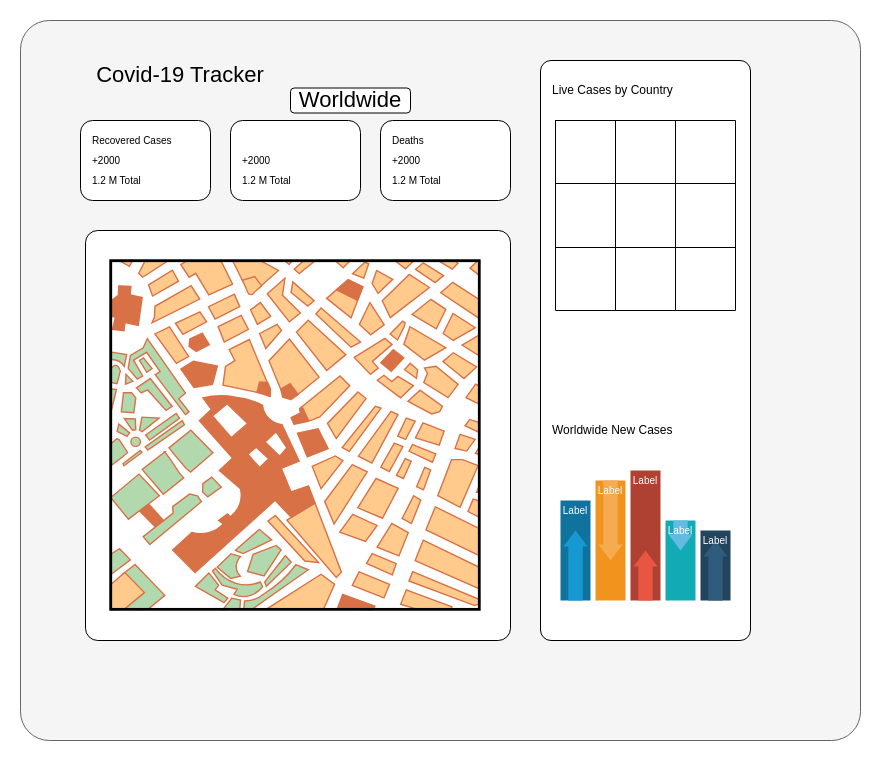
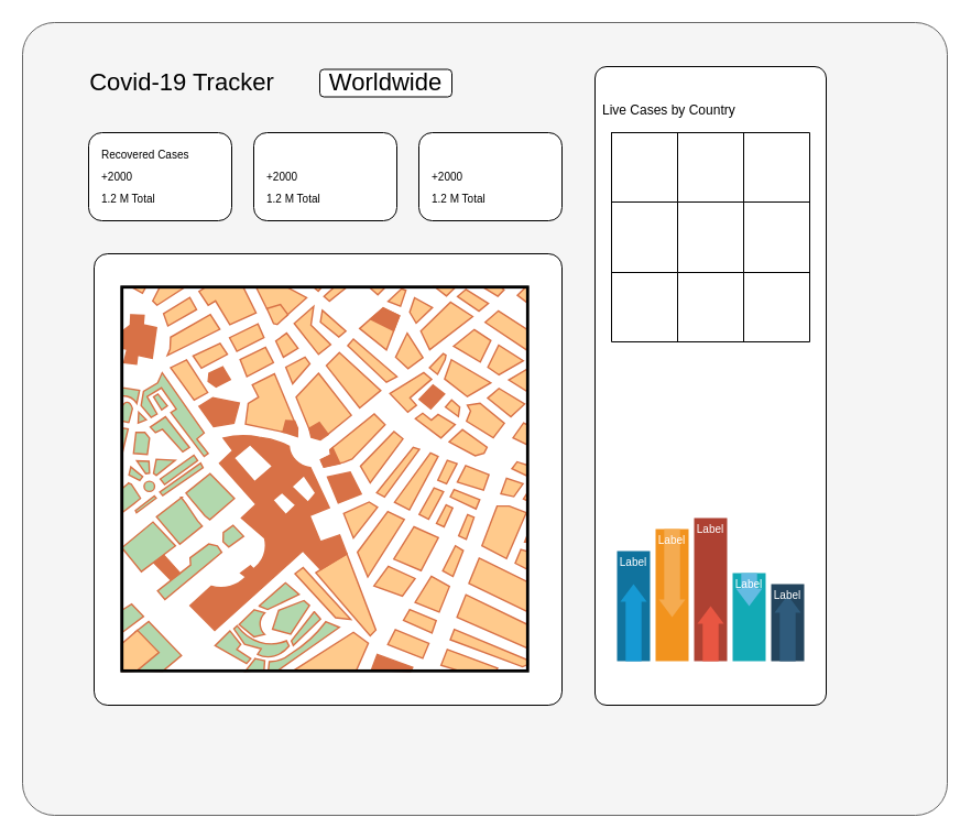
  <mxCell id="0" />
  <mxCell id="1" parent="0" />
  <mxCell id="2" value="" style="rounded=1;whiteSpace=wrap;html=1;direction=west;arcSize=4;fillColor=#f5f5f5;strokeColor=#666666;fontColor=#333333;" vertex="1" parent="1"><mxGeometry x="20" y="20" width="840" height="720" as="geometry" /></mxCell>
- <mxCell id="3" value="&lt;font style=&quot;font-size: 22px&quot;&gt;Covid-19 Tracker&lt;/font&gt;" style="text;html=1;strokeColor=none;fillColor=none;align=center;verticalAlign=middle;whiteSpace=wrap;rounded=0;fontSize=22;" vertex="1" parent="1"><mxGeometry x="85" y="60" width="190" height="30" as="geometry" /></mxCell>
- <mxCell id="4" value="&lt;font style=&quot;font-size: 22px&quot;&gt;Worldwide&lt;/font&gt;" style="rounded=1;whiteSpace=wrap;html=1;" vertex="1" parent="1"><mxGeometry x="290" y="87.5" width="120" height="25" as="geometry" /></mxCell>
+ <mxCell id="3" value="&lt;font style=&quot;font-size: 22px&quot;&gt;Covid-19 Tracker&lt;/font&gt;" style="text;html=1;strokeColor=none;fillColor=none;align=center;verticalAlign=middle;whiteSpace=wrap;rounded=0;fontSize=22;" vertex="1" parent="1"><mxGeometry x="70" y="60" width="190" height="30" as="geometry" /></mxCell>
+ <mxCell id="4" value="&lt;font style=&quot;font-size: 22px&quot;&gt;Worldwide&lt;/font&gt;" style="rounded=1;whiteSpace=wrap;html=1;" vertex="1" parent="1"><mxGeometry x="290" y="62.5" width="120" height="25" as="geometry" /></mxCell>
  <mxCell id="5" value="" style="rounded=1;whiteSpace=wrap;html=1;" vertex="1" parent="1"><mxGeometry x="80" y="120" width="130" height="80" as="geometry" /></mxCell>
  <mxCell id="6" value="&lt;font style=&quot;font-size: 10px&quot;&gt;Recovered Cases&lt;/font&gt;" style="text;html=1;strokeColor=none;fillColor=none;align=left;verticalAlign=middle;whiteSpace=wrap;rounded=0;" vertex="1" parent="1"><mxGeometry x="90" y="130" width="110" height="20" as="geometry" /></mxCell>
  <mxCell id="7" value="&lt;font style=&quot;font-size: 10px&quot;&gt;+2000&lt;/font&gt;" style="text;html=1;strokeColor=none;fillColor=none;align=left;verticalAlign=middle;whiteSpace=wrap;rounded=0;" vertex="1" parent="1"><mxGeometry x="90" y="150" width="70" height="20" as="geometry" /></mxCell>
  <mxCell id="8" value="&lt;font style=&quot;font-size: 10px&quot;&gt;1.2 M Total&lt;br&gt;&lt;/font&gt;" style="text;html=1;strokeColor=none;fillColor=none;align=left;verticalAlign=middle;whiteSpace=wrap;rounded=0;" vertex="1" parent="1"><mxGeometry x="90" y="170" width="110" height="20" as="geometry" /></mxCell>
  <mxCell id="9" value="" style="rounded=1;whiteSpace=wrap;html=1;" vertex="1" parent="1"><mxGeometry x="230" y="120" width="130" height="80" as="geometry" /></mxCell>
  <mxCell id="10" value="&lt;font style=&quot;font-size: 10px&quot;&gt;+2000&lt;/font&gt;" style="text;html=1;strokeColor=none;fillColor=none;align=left;verticalAlign=middle;whiteSpace=wrap;rounded=0;" vertex="1" parent="1"><mxGeometry x="240" y="150" width="70" height="20" as="geometry" /></mxCell>
  <mxCell id="11" value="&lt;font style=&quot;font-size: 10px&quot;&gt;1.2 M Total&lt;br&gt;&lt;/font&gt;" style="text;html=1;strokeColor=none;fillColor=none;align=left;verticalAlign=middle;whiteSpace=wrap;rounded=0;" vertex="1" parent="1"><mxGeometry x="240" y="170" width="110" height="20" as="geometry" /></mxCell>
  <mxCell id="12" value="" style="rounded=1;whiteSpace=wrap;html=1;" vertex="1" parent="1"><mxGeometry x="380" y="120" width="130" height="80" as="geometry" /></mxCell>
- <mxCell id="13" value="&lt;font style=&quot;font-size: 10px&quot;&gt;Deaths&lt;br&gt;&lt;/font&gt;" style="text;html=1;strokeColor=none;fillColor=none;align=left;verticalAlign=middle;whiteSpace=wrap;rounded=0;" vertex="1" parent="1"><mxGeometry x="390" y="130" width="110" height="20" as="geometry" /></mxCell>
  <mxCell id="14" value="&lt;font style=&quot;font-size: 10px&quot;&gt;+2000&lt;/font&gt;" style="text;html=1;strokeColor=none;fillColor=none;align=left;verticalAlign=middle;whiteSpace=wrap;rounded=0;" vertex="1" parent="1"><mxGeometry x="390" y="150" width="70" height="20" as="geometry" /></mxCell>
  <mxCell id="15" value="&lt;font style=&quot;font-size: 10px&quot;&gt;1.2 M Total&lt;br&gt;&lt;/font&gt;" style="text;html=1;strokeColor=none;fillColor=none;align=left;verticalAlign=middle;whiteSpace=wrap;rounded=0;" vertex="1" parent="1"><mxGeometry x="390" y="170" width="110" height="20" as="geometry" /></mxCell>
  <mxCell id="16" value="" style="rounded=1;whiteSpace=wrap;html=1;arcSize=3;" vertex="1" parent="1"><mxGeometry x="85" y="230" width="425" height="410" as="geometry" /></mxCell>
  <mxCell id="17" value="" style="verticalLabelPosition=bottom;shadow=0;dashed=0;align=center;html=1;verticalAlign=top;strokeWidth=1;shape=mxgraph.mockup.misc.map;" vertex="1" parent="1"><mxGeometry x="110" y="260" width="370" height="350" as="geometry" /></mxCell>
  <mxCell id="18" value="" style="rounded=1;whiteSpace=wrap;html=1;arcSize=5;" vertex="1" parent="1"><mxGeometry x="540" y="60" width="210" height="580" as="geometry" /></mxCell>
- <mxCell id="19" value="Live Cases by Country" style="text;html=1;strokeColor=none;fillColor=none;align=left;verticalAlign=middle;whiteSpace=wrap;rounded=0;" vertex="1" parent="1"><mxGeometry x="550" y="80" width="160" height="20" as="geometry" /></mxCell>
- <mxCell id="20" value="Worldwide New Cases" style="text;html=1;strokeColor=none;fillColor=none;align=left;verticalAlign=middle;whiteSpace=wrap;rounded=0;" vertex="1" parent="1"><mxGeometry x="550" y="420" width="160" height="20" as="geometry" /></mxCell>
+ <mxCell id="19" value="Live Cases by Country" style="text;html=1;strokeColor=none;fillColor=none;align=left;verticalAlign=middle;whiteSpace=wrap;rounded=0;" vertex="1" parent="1"><mxGeometry x="545" y="90" width="160" height="20" as="geometry" /></mxCell>
  <mxCell id="21" value="" style="fillColor=#10739E;strokeColor=none;" vertex="1" parent="1"><mxGeometry x="560" y="500" width="30" height="100" as="geometry" /></mxCell>
  <mxCell id="22" value="" style="shape=mxgraph.arrows2.arrow;dy=0.4;dx=16;notch=0;direction=north;fillColor=#1699D3;strokeColor=none;" vertex="1" parent="21"><mxGeometry x="3" y="30" width="24" height="70" as="geometry" /></mxCell>
  <mxCell id="23" value="Label" style="text;html=1;align=center;verticalAlign=middle;whiteSpace=wrap;fontColor=#FFFFFF;fontSize=10;" vertex="1" parent="21"><mxGeometry width="30" height="20" as="geometry" /></mxCell>
  <mxCell id="24" value="" style="fillColor=#F2931E;strokeColor=none;" vertex="1" parent="1"><mxGeometry x="595" y="480" width="30" height="120" as="geometry" /></mxCell>
  <mxCell id="25" value="" style="shape=mxgraph.arrows2.arrow;dy=0.4;dx=16;notch=0;direction=south;fillColor=#F5AB50;strokeColor=none;" vertex="1" parent="24"><mxGeometry x="3" width="24" height="80" as="geometry" /></mxCell>
  <mxCell id="26" value="Label" style="text;html=1;align=center;verticalAlign=middle;whiteSpace=wrap;fontColor=#FFFFFF;fontSize=10;" vertex="1" parent="24"><mxGeometry width="30" height="20" as="geometry" /></mxCell>
  <mxCell id="27" value="" style="fillColor=#AE4132;strokeColor=none;" vertex="1" parent="1"><mxGeometry x="630" y="470" width="30" height="130" as="geometry" /></mxCell>
  <mxCell id="28" value="" style="shape=mxgraph.arrows2.arrow;dy=0.4;dx=16;notch=0;direction=north;fillColor=#E85642;strokeColor=none;" vertex="1" parent="27"><mxGeometry x="3" y="80" width="24" height="50" as="geometry" /></mxCell>
  <mxCell id="29" value="Label" style="text;html=1;align=center;verticalAlign=middle;whiteSpace=wrap;fontColor=#FFFFFF;fontSize=10;" vertex="1" parent="27"><mxGeometry width="30" height="20" as="geometry" /></mxCell>
  <mxCell id="30" value="" style="fillColor=#12AAB5;strokeColor=none;" vertex="1" parent="1"><mxGeometry x="665" y="520" width="30" height="80" as="geometry" /></mxCell>
  <mxCell id="31" value="" style="shape=mxgraph.arrows2.arrow;dy=0.4;dx=16;notch=0;direction=south;fillColor=#64BBE2;strokeColor=none;" vertex="1" parent="30"><mxGeometry x="3" width="24" height="30" as="geometry" /></mxCell>
  <mxCell id="32" value="Label" style="text;html=1;align=center;verticalAlign=middle;whiteSpace=wrap;fontColor=#FFFFFF;fontSize=10;" vertex="1" parent="30"><mxGeometry width="30" height="20" as="geometry" /></mxCell>
  <mxCell id="33" value="" style="fillColor=#23445D;strokeColor=none;" vertex="1" parent="1"><mxGeometry x="700" y="530" width="30" height="70" as="geometry" /></mxCell>
  <mxCell id="34" value="" style="shape=mxgraph.arrows2.arrow;dy=0.4;dx=16;notch=0;direction=north;fillColor=#2F5B7C;strokeColor=none;" vertex="1" parent="33"><mxGeometry x="3" y="10" width="24" height="60" as="geometry" /></mxCell>
  <mxCell id="35" value="Label" style="text;html=1;align=center;verticalAlign=middle;whiteSpace=wrap;fontColor=#FFFFFF;fontSize=10;" vertex="1" parent="33"><mxGeometry width="30" height="20" as="geometry" /></mxCell>
  <mxCell id="36" value="" style="shape=table;html=1;whiteSpace=wrap;startSize=0;container=1;collapsible=0;childLayout=tableLayout;" vertex="1" parent="1"><mxGeometry x="555" y="120" width="180" height="190" as="geometry" /></mxCell>
  <mxCell id="37" value="" style="shape=partialRectangle;html=1;whiteSpace=wrap;collapsible=0;dropTarget=0;pointerEvents=0;fillColor=none;top=0;left=0;bottom=0;right=0;points=[[0,0.5],[1,0.5]];portConstraint=eastwest;" vertex="1" parent="36"><mxGeometry width="180" height="63" as="geometry" /></mxCell>
  <mxCell id="38" value="" style="shape=partialRectangle;html=1;whiteSpace=wrap;connectable=0;fillColor=none;top=0;left=0;bottom=0;right=0;overflow=hidden;" vertex="1" parent="37"><mxGeometry width="60" height="63" as="geometry" /></mxCell>
  <mxCell id="39" value="" style="shape=partialRectangle;html=1;whiteSpace=wrap;connectable=0;fillColor=none;top=0;left=0;bottom=0;right=0;overflow=hidden;" vertex="1" parent="37"><mxGeometry x="60" width="60" height="63" as="geometry" /></mxCell>
  <mxCell id="40" value="" style="shape=partialRectangle;html=1;whiteSpace=wrap;connectable=0;fillColor=none;top=0;left=0;bottom=0;right=0;overflow=hidden;" vertex="1" parent="37"><mxGeometry x="120" width="60" height="63" as="geometry" /></mxCell>
  <mxCell id="41" value="" style="shape=partialRectangle;html=1;whiteSpace=wrap;collapsible=0;dropTarget=0;pointerEvents=0;fillColor=none;top=0;left=0;bottom=0;right=0;points=[[0,0.5],[1,0.5]];portConstraint=eastwest;" vertex="1" parent="36"><mxGeometry y="63" width="180" height="64" as="geometry" /></mxCell>
  <mxCell id="42" value="" style="shape=partialRectangle;html=1;whiteSpace=wrap;connectable=0;fillColor=none;top=0;left=0;bottom=0;right=0;overflow=hidden;" vertex="1" parent="41"><mxGeometry width="60" height="64" as="geometry" /></mxCell>
  <mxCell id="43" value="" style="shape=partialRectangle;html=1;whiteSpace=wrap;connectable=0;fillColor=none;top=0;left=0;bottom=0;right=0;overflow=hidden;" vertex="1" parent="41"><mxGeometry x="60" width="60" height="64" as="geometry" /></mxCell>
  <mxCell id="44" value="" style="shape=partialRectangle;html=1;whiteSpace=wrap;connectable=0;fillColor=none;top=0;left=0;bottom=0;right=0;overflow=hidden;" vertex="1" parent="41"><mxGeometry x="120" width="60" height="64" as="geometry" /></mxCell>
  <mxCell id="45" value="" style="shape=partialRectangle;html=1;whiteSpace=wrap;collapsible=0;dropTarget=0;pointerEvents=0;fillColor=none;top=0;left=0;bottom=0;right=0;points=[[0,0.5],[1,0.5]];portConstraint=eastwest;" vertex="1" parent="36"><mxGeometry y="127" width="180" height="63" as="geometry" /></mxCell>
  <mxCell id="46" value="" style="shape=partialRectangle;html=1;whiteSpace=wrap;connectable=0;fillColor=none;top=0;left=0;bottom=0;right=0;overflow=hidden;" vertex="1" parent="45"><mxGeometry width="60" height="63" as="geometry" /></mxCell>
  <mxCell id="47" value="" style="shape=partialRectangle;html=1;whiteSpace=wrap;connectable=0;fillColor=none;top=0;left=0;bottom=0;right=0;overflow=hidden;" vertex="1" parent="45"><mxGeometry x="60" width="60" height="63" as="geometry" /></mxCell>
  <mxCell id="48" value="" style="shape=partialRectangle;html=1;whiteSpace=wrap;connectable=0;fillColor=none;top=0;left=0;bottom=0;right=0;overflow=hidden;" vertex="1" parent="45"><mxGeometry x="120" width="60" height="63" as="geometry" /></mxCell>
